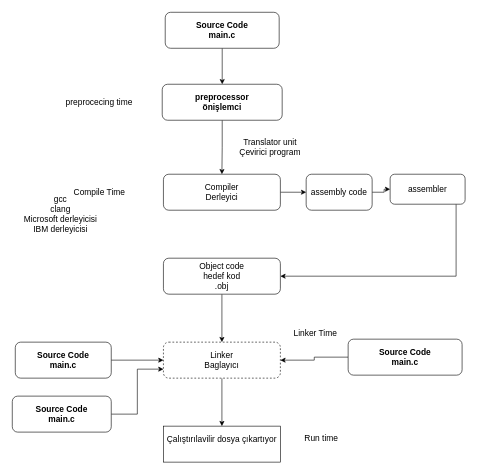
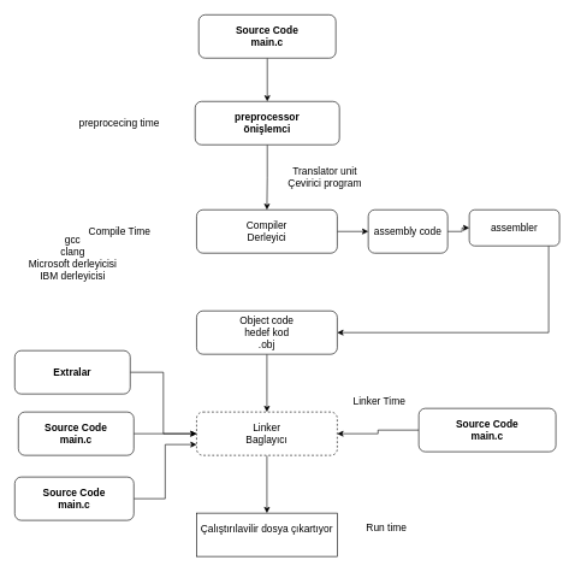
  <mxCell id="0" />
  <mxCell id="1" parent="0" />
  <mxCell id="2" style="edgeStyle=orthogonalEdgeStyle;rounded=0;orthogonalLoop=1;jettySize=auto;html=1;entryX=0.5;entryY=0;entryDx=0;entryDy=0;fontSize=14;" edge="1" parent="1" source="3" target="5"><mxGeometry relative="1" as="geometry" /></mxCell>
  <mxCell id="3" value="&lt;font style=&quot;font-size: 14px&quot;&gt;&lt;b&gt;Source Code&lt;br&gt;main.c&lt;br&gt;&lt;/b&gt;&lt;/font&gt;" style="rounded=1;whiteSpace=wrap;html=1;" vertex="1" parent="1"><mxGeometry x="275" y="20" width="190" height="60" as="geometry" /></mxCell>
  <mxCell id="4" style="edgeStyle=orthogonalEdgeStyle;rounded=0;orthogonalLoop=1;jettySize=auto;html=1;exitX=0.5;exitY=1;exitDx=0;exitDy=0;entryX=0.5;entryY=0;entryDx=0;entryDy=0;fontSize=14;" edge="1" parent="1" source="5" target="8"><mxGeometry relative="1" as="geometry" /></mxCell>
  <mxCell id="5" value="&lt;b&gt;preprocessor&lt;br&gt;önişlemci&lt;/b&gt;" style="rounded=1;whiteSpace=wrap;html=1;fontSize=14;" vertex="1" parent="1"><mxGeometry x="270" y="140" width="200" height="60" as="geometry" /></mxCell>
  <mxCell id="6" value="preprocecing time" style="text;html=1;strokeColor=none;fillColor=none;align=center;verticalAlign=middle;whiteSpace=wrap;rounded=0;fontSize=14;" vertex="1" parent="1"><mxGeometry x="100" y="155" width="130" height="30" as="geometry" /></mxCell>
  <mxCell id="7" style="edgeStyle=orthogonalEdgeStyle;rounded=0;orthogonalLoop=1;jettySize=auto;html=1;exitX=1;exitY=0.5;exitDx=0;exitDy=0;entryX=0;entryY=0.5;entryDx=0;entryDy=0;fontSize=14;" edge="1" parent="1" source="8" target="13"><mxGeometry relative="1" as="geometry" /></mxCell>
  <mxCell id="8" value="Compiler&lt;br&gt;Derleyici" style="rounded=1;whiteSpace=wrap;html=1;fontSize=14;" vertex="1" parent="1"><mxGeometry x="272" y="290" width="195" height="60" as="geometry" /></mxCell>
  <mxCell id="9" value="Translator unit&lt;br&gt;Çevirici program" style="text;html=1;strokeColor=none;fillColor=none;align=center;verticalAlign=middle;whiteSpace=wrap;rounded=0;fontSize=14;" vertex="1" parent="1"><mxGeometry x="390" y="230" width="120" height="30" as="geometry" /></mxCell>
  <mxCell id="10" value="Compile Time" style="text;html=1;align=center;verticalAlign=middle;resizable=0;points=[];autosize=1;strokeColor=none;fillColor=none;fontSize=14;" vertex="1" parent="1"><mxGeometry x="115" y="310" width="100" height="20" as="geometry" /></mxCell>
  <mxCell id="11" value="gcc&lt;br&gt;clang&lt;br&gt;Microsoft derleyicisi&lt;br&gt;IBM derleyicisi&lt;br&gt;&lt;br&gt;" style="text;html=1;align=center;verticalAlign=middle;resizable=0;points=[];autosize=1;strokeColor=none;fillColor=none;fontSize=14;" vertex="1" parent="1"><mxGeometry x="30" y="320" width="140" height="90" as="geometry" /></mxCell>
  <mxCell id="12" value="" style="edgeStyle=orthogonalEdgeStyle;rounded=0;orthogonalLoop=1;jettySize=auto;html=1;fontSize=14;" edge="1" parent="1" source="13" target="15"><mxGeometry relative="1" as="geometry" /></mxCell>
  <mxCell id="13" value="assembly code" style="rounded=1;whiteSpace=wrap;html=1;fontSize=14;" vertex="1" parent="1"><mxGeometry x="510" y="290" width="110" height="60" as="geometry" /></mxCell>
  <mxCell id="14" style="edgeStyle=orthogonalEdgeStyle;rounded=0;orthogonalLoop=1;jettySize=auto;html=1;entryX=1;entryY=0.5;entryDx=0;entryDy=0;fontSize=14;" edge="1" parent="1" source="15" target="17"><mxGeometry relative="1" as="geometry"><Array as="points"><mxPoint x="760" y="320" /><mxPoint x="760" y="460" /></Array></mxGeometry></mxCell>
  <mxCell id="15" value="assembler" style="rounded=1;whiteSpace=wrap;html=1;fontSize=14;" vertex="1" parent="1"><mxGeometry x="650" y="290" width="125" height="50" as="geometry" /></mxCell>
  <mxCell id="16" value="" style="edgeStyle=orthogonalEdgeStyle;rounded=0;orthogonalLoop=1;jettySize=auto;html=1;fontSize=14;" edge="1" parent="1" source="17" target="19"><mxGeometry relative="1" as="geometry" /></mxCell>
  <mxCell id="17" value="Object code&lt;br&gt;hedef kod&lt;br&gt;.obj" style="rounded=1;whiteSpace=wrap;html=1;fontSize=14;" vertex="1" parent="1"><mxGeometry x="272" y="430" width="195" height="60" as="geometry" /></mxCell>
  <mxCell id="18" value="" style="edgeStyle=orthogonalEdgeStyle;rounded=0;orthogonalLoop=1;jettySize=auto;html=1;fontSize=14;" edge="1" parent="1" source="19" target="20"><mxGeometry relative="1" as="geometry" /></mxCell>
  <mxCell id="19" value="Linker&lt;br&gt;Baglayıcı" style="rounded=1;whiteSpace=wrap;html=1;fontSize=14;dashed=1;" vertex="1" parent="1"><mxGeometry x="272" y="570" width="195" height="60" as="geometry" /></mxCell>
  <mxCell id="20" value="Çalıştırılavilir dosya çıkartıyor&lt;br&gt;&lt;br&gt;" style="whiteSpace=wrap;html=1;fontSize=14;rounded=0;" vertex="1" parent="1"><mxGeometry x="272" y="710" width="195" height="60" as="geometry" /></mxCell>
  <mxCell id="21" style="edgeStyle=orthogonalEdgeStyle;rounded=0;orthogonalLoop=1;jettySize=auto;html=1;exitX=0;exitY=0.5;exitDx=0;exitDy=0;entryX=1;entryY=0.5;entryDx=0;entryDy=0;fontSize=14;" edge="1" parent="1" source="22" target="19"><mxGeometry relative="1" as="geometry" /></mxCell>
  <mxCell id="22" value="&lt;font style=&quot;font-size: 14px&quot;&gt;&lt;b&gt;Source Code&lt;br&gt;main.c&lt;br&gt;&lt;/b&gt;&lt;/font&gt;" style="rounded=1;whiteSpace=wrap;html=1;" vertex="1" parent="1"><mxGeometry x="580" y="565" width="190" height="60" as="geometry" /></mxCell>
  <mxCell id="23" style="edgeStyle=orthogonalEdgeStyle;rounded=0;orthogonalLoop=1;jettySize=auto;html=1;entryX=0;entryY=0.5;entryDx=0;entryDy=0;fontSize=14;" edge="1" parent="1" source="24" target="19"><mxGeometry relative="1" as="geometry" /></mxCell>
  <mxCell id="24" value="&lt;font style=&quot;font-size: 14px&quot;&gt;&lt;b&gt;Source Code&lt;br&gt;main.c&lt;br&gt;&lt;/b&gt;&lt;/font&gt;" style="rounded=1;whiteSpace=wrap;html=1;" vertex="1" parent="1"><mxGeometry x="25" y="570" width="160" height="60" as="geometry" /></mxCell>
  <mxCell id="25" style="edgeStyle=orthogonalEdgeStyle;rounded=0;orthogonalLoop=1;jettySize=auto;html=1;entryX=0;entryY=0.75;entryDx=0;entryDy=0;fontSize=14;" edge="1" parent="1" source="26" target="19"><mxGeometry relative="1" as="geometry" /></mxCell>
  <mxCell id="26" value="&lt;font style=&quot;font-size: 14px&quot;&gt;&lt;b&gt;Source Code&lt;br&gt;main.c&lt;br&gt;&lt;/b&gt;&lt;/font&gt;" style="rounded=1;whiteSpace=wrap;html=1;" vertex="1" parent="1"><mxGeometry x="20" y="660" width="165" height="60" as="geometry" /></mxCell>
+ <mxCell id="27" style="edgeStyle=orthogonalEdgeStyle;rounded=0;orthogonalLoop=1;jettySize=auto;html=1;exitX=1;exitY=0.5;exitDx=0;exitDy=0;entryX=0;entryY=0.5;entryDx=0;entryDy=0;fontSize=14;" edge="1" parent="1" source="28" target="19"><mxGeometry relative="1" as="geometry" /></mxCell>
+ <mxCell id="28" value="&lt;font style=&quot;font-size: 14px&quot;&gt;&lt;b&gt;Extralar&lt;br&gt;&lt;/b&gt;&lt;/font&gt;" style="rounded=1;whiteSpace=wrap;html=1;" vertex="1" parent="1"><mxGeometry x="20" y="485" width="160" height="60" as="geometry" /></mxCell>
  <mxCell id="29" value="Linker Time" style="text;html=1;align=center;verticalAlign=middle;resizable=0;points=[];autosize=1;strokeColor=none;fillColor=none;fontSize=14;" vertex="1" parent="1"><mxGeometry x="480" y="545" width="90" height="20" as="geometry" /></mxCell>
  <mxCell id="30" value="Run time" style="text;html=1;align=center;verticalAlign=middle;resizable=0;points=[];autosize=1;strokeColor=none;fillColor=none;fontSize=14;" vertex="1" parent="1"><mxGeometry x="500" y="720" width="70" height="20" as="geometry" /></mxCell>
